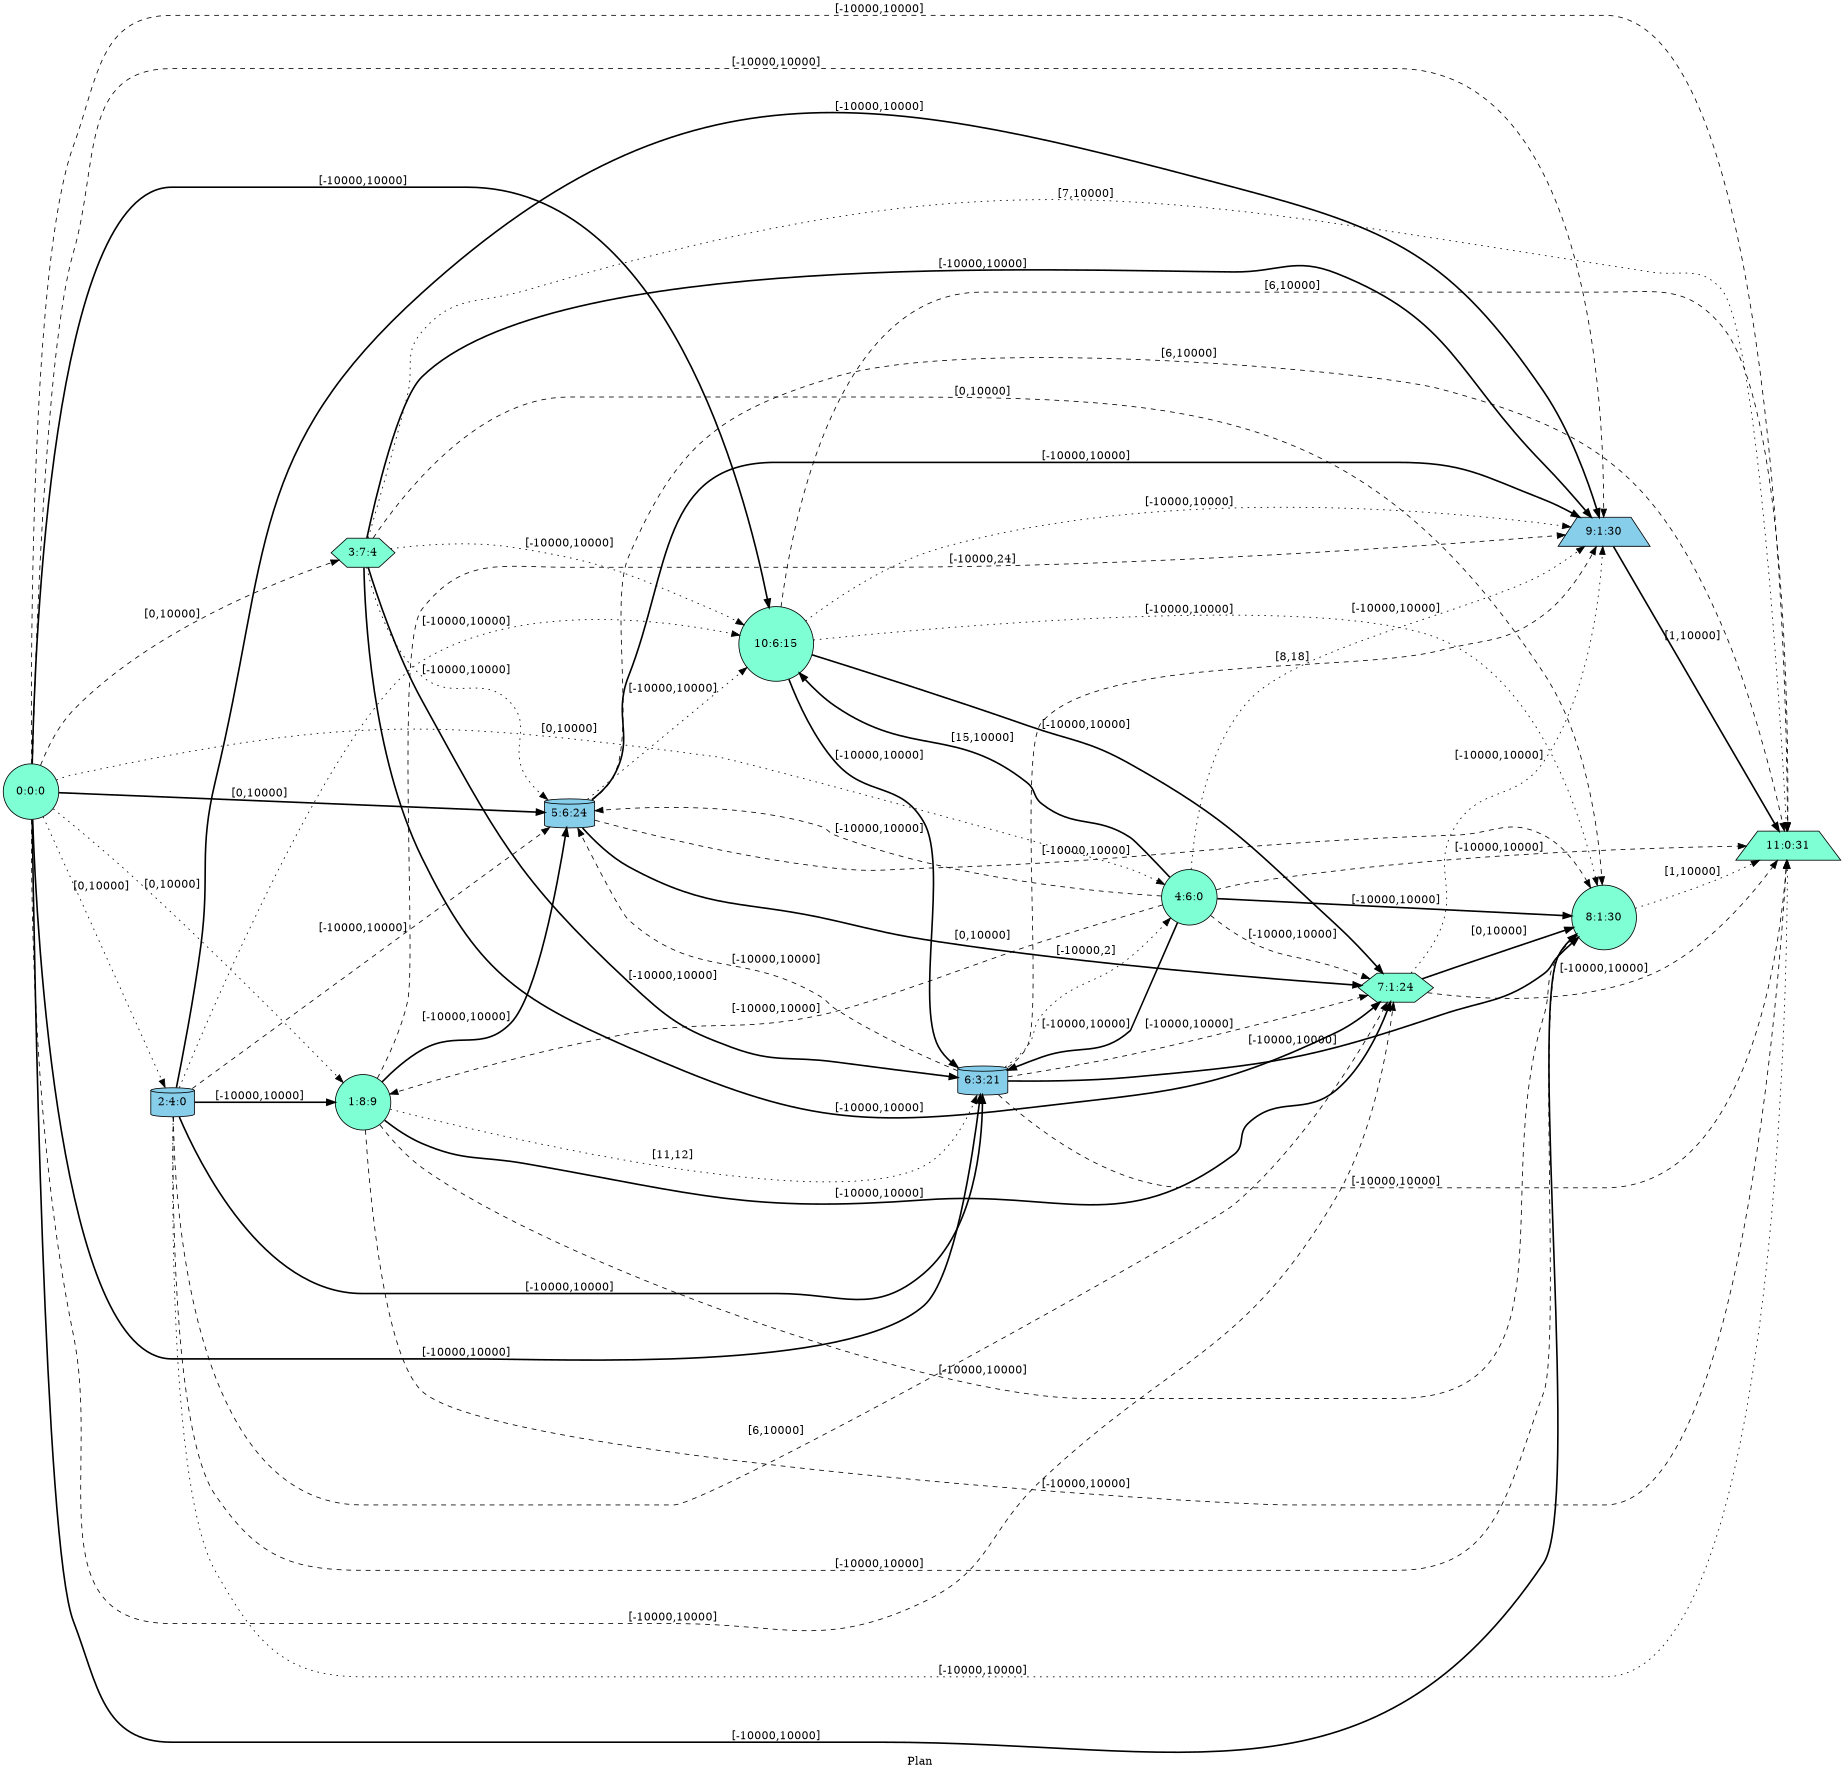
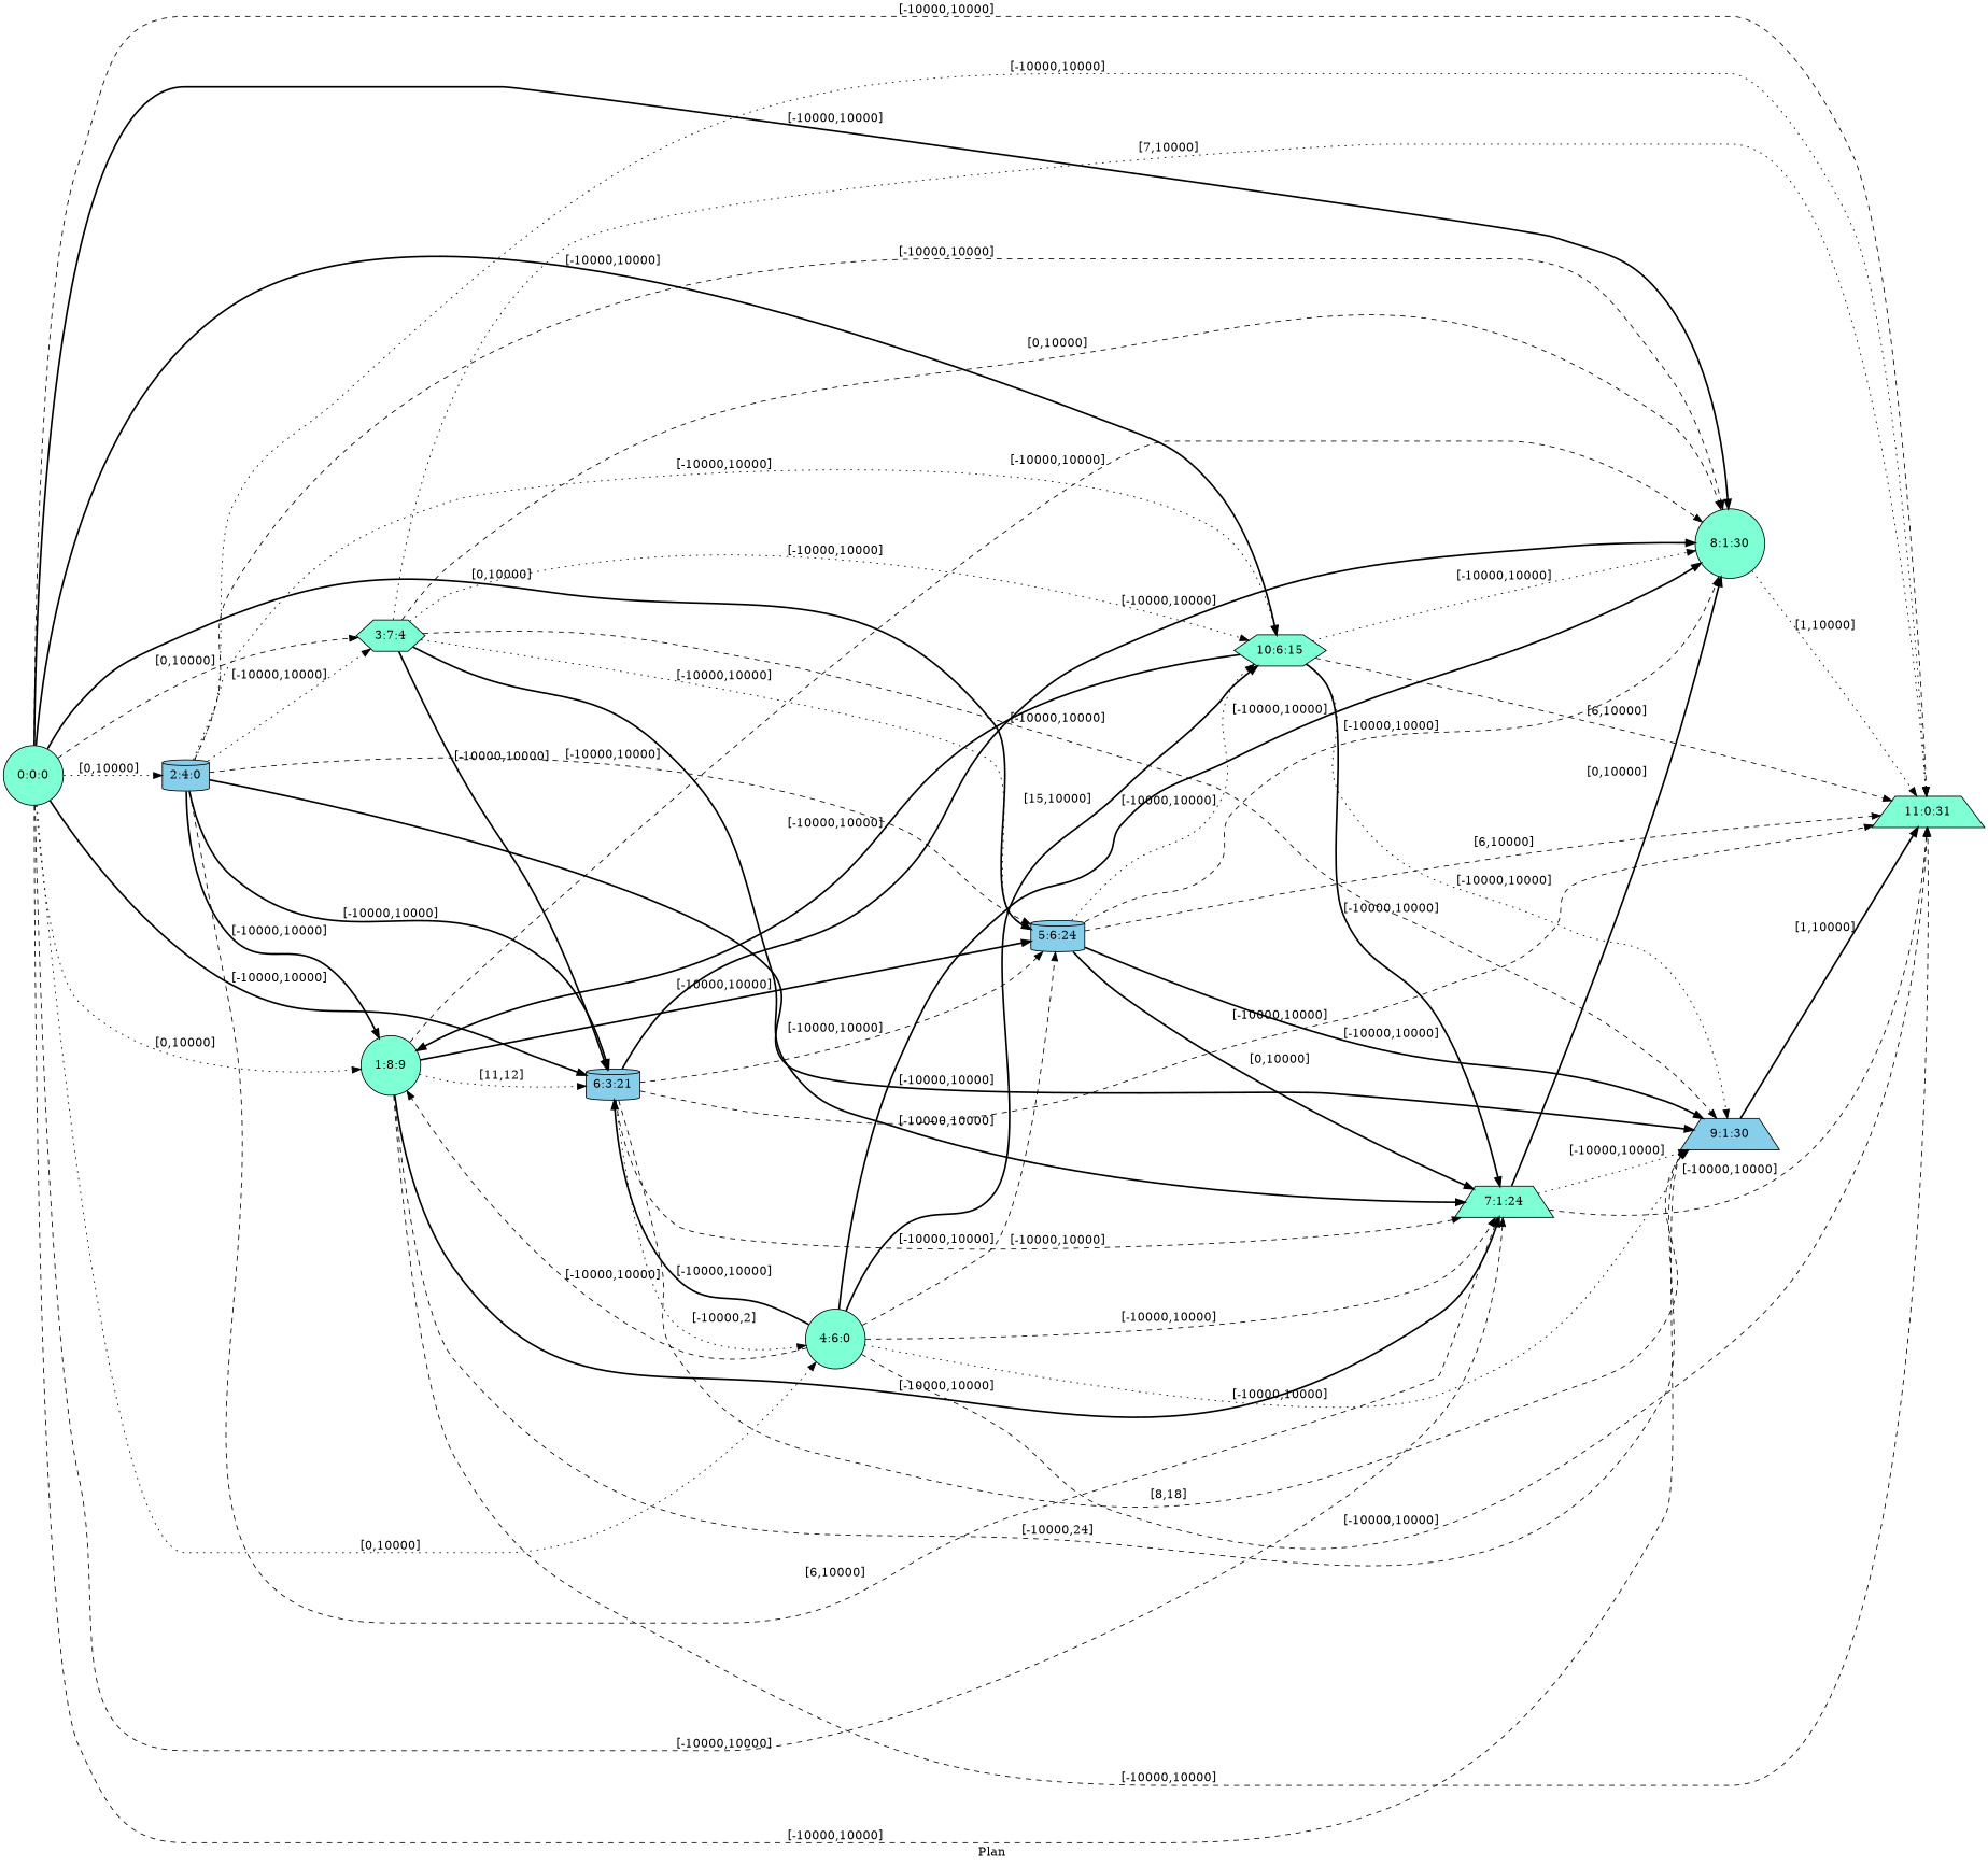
  digraph {
    fldt=0.644085
    label="Plan "
    nodesep=.45
    rankdir=LR
    node [fillcolor=aquamarine shape=circle style=filled]
    edge [style=dashed]
    "0:0:0"
    "1:8:9"
    "2:4:0" [fillcolor=skyblue shape=cylinder]
    "3:7:4" [shape=hexagon]
    "4:6:0"
    "5:6:24" [fillcolor=skyblue shape=cylinder]
    "6:3:21" [fillcolor=skyblue shape=cylinder]
-   "7:1:24" [shape=hexagon]
+   "7:1:24" [shape=trapezium]
    "8:1:30"
    "9:1:30" [fillcolor=skyblue shape=trapezium]
-   "10:6:15"
+   "10:6:15" [shape=hexagon]
    "11:0:31" [shape=trapezium]
    "0:0:0" -> "1:8:9" [label="[0,10000]" style=dotted]
    "0:0:0" -> "2:4:0" [label="[0,10000]" style=dotted]
    "0:0:0" -> "3:7:4" [label="[0,10000]"]
    "0:0:0" -> "4:6:0" [label="[0,10000]" style=dotted]
    "0:0:0" -> "5:6:24" [label="[0,10000]" style=bold]
    "0:0:0" -> "6:3:21" [label="[-10000,10000]" style=bold]
    "0:0:0" -> "7:1:24" [label="[-10000,10000]"]
    "0:0:0" -> "8:1:30" [label="[-10000,10000]" style=bold]
    "0:0:0" -> "9:1:30" [label="[-10000,10000]"]
    "0:0:0" -> "10:6:15" [label="[-10000,10000]" style=bold]
    "0:0:0" -> "11:0:31" [label="[-10000,10000]"]
    "1:8:9" -> "5:6:24" [label="[-10000,10000]" style=bold]
    "1:8:9" -> "6:3:21" [label="[11,12]" style=dotted]
    "1:8:9" -> "7:1:24" [label="[-10000,10000]" style=bold]
    "1:8:9" -> "8:1:30" [label="[-10000,10000]"]
    "1:8:9" -> "9:1:30" [label="[-10000,24]"]
    "1:8:9" -> "11:0:31" [label="[-10000,10000]"]
    "2:4:0" -> "1:8:9" [label="[-10000,10000]" style=bold]
+   "2:4:0" -> "3:7:4" [label="[-10000,10000]" style=dotted]
    "2:4:0" -> "5:6:24" [label="[-10000,10000]"]
    "2:4:0" -> "6:3:21" [label="[-10000,10000]" style=bold]
    "2:4:0" -> "7:1:24" [label="[6,10000]"]
    "2:4:0" -> "8:1:30" [label="[-10000,10000]"]
    "2:4:0" -> "9:1:30" [label="[-10000,10000]" style=bold]
    "2:4:0" -> "10:6:15" [label="[-10000,10000]" style=dotted]
    "2:4:0" -> "11:0:31" [label="[-10000,10000]" style=dotted]
    "3:7:4" -> "5:6:24" [label="[-10000,10000]" style=dotted]
    "3:7:4" -> "6:3:21" [label="[-10000,10000]" style=bold]
    "3:7:4" -> "7:1:24" [label="[-10000,10000]" style=bold]
    "3:7:4" -> "8:1:30" [label="[0,10000]"]
-   "3:7:4" -> "9:1:30" [label="[-10000,10000]" style=bold]
+   "3:7:4" -> "9:1:30" [label="[-10000,10000]"]
    "3:7:4" -> "10:6:15" [label="[-10000,10000]" style=dotted]
    "3:7:4" -> "11:0:31" [label="[7,10000]" style=dotted]
    "4:6:0" -> "1:8:9" [label="[-10000,10000]"]
    "4:6:0" -> "5:6:24" [label="[-10000,10000]"]
    "4:6:0" -> "6:3:21" [label="[-10000,10000]" style=bold]
    "4:6:0" -> "7:1:24" [label="[-10000,10000]"]
    "4:6:0" -> "8:1:30" [label="[-10000,10000]" style=bold]
    "4:6:0" -> "9:1:30" [label="[-10000,10000]" style=dotted]
    "4:6:0" -> "10:6:15" [label="[15,10000]" style=bold]
    "4:6:0" -> "11:0:31" [label="[-10000,10000]"]
    "5:6:24" -> "7:1:24" [label="[0,10000]" style=bold]
    "5:6:24" -> "8:1:30" [label="[-10000,10000]"]
    "5:6:24" -> "9:1:30" [label="[-10000,10000]" style=bold]
    "5:6:24" -> "10:6:15" [label="[-10000,10000]" style=dotted]
    "5:6:24" -> "11:0:31" [label="[6,10000]"]
    "6:3:21" -> "4:6:0" [label="[-10000,2]" style=dotted]
    "6:3:21" -> "5:6:24" [label="[-10000,10000]"]
    "6:3:21" -> "7:1:24" [label="[-10000,10000]"]
    "6:3:21" -> "8:1:30" [label="[-10000,10000]" style=bold]
    "6:3:21" -> "9:1:30" [label="[8,18]"]
    "6:3:21" -> "11:0:31" [label="[-10000,10000]"]
    "7:1:24" -> "8:1:30" [label="[0,10000]" style=bold]
    "7:1:24" -> "9:1:30" [label="[-10000,10000]" style=dotted]
    "7:1:24" -> "11:0:31" [label="[-10000,10000]"]
    "8:1:30" -> "11:0:31" [label="[1,10000]" style=dotted]
    "9:1:30" -> "11:0:31" [label="[1,10000]" style=bold]
-   "10:6:15" -> "6:3:21" [label="[-10000,10000]" style=bold]
+   "10:6:15" -> "1:8:9" [label="[-10000,10000]" style=bold]
    "10:6:15" -> "7:1:24" [label="[-10000,10000]" style=bold]
    "10:6:15" -> "8:1:30" [label="[-10000,10000]" style=dotted]
    "10:6:15" -> "9:1:30" [label="[-10000,10000]" style=dotted]
    "10:6:15" -> "11:0:31" [label="[6,10000]"]
  }
